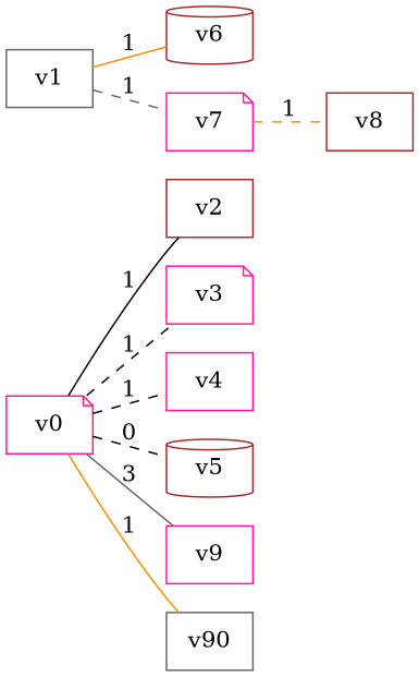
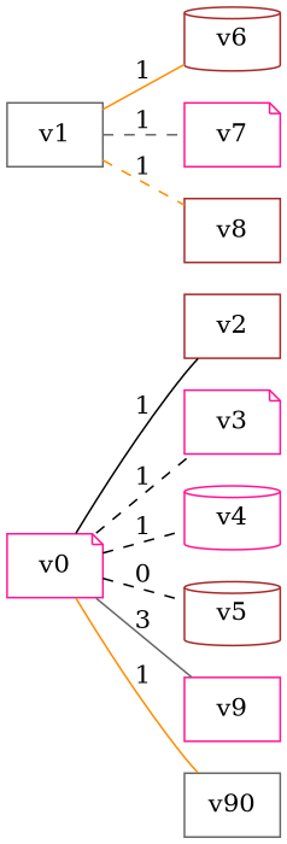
  graph {
    rankdir=LR
    node [color=deeppink shape=box]
    edge [color=black style=dashed]
    n1 [label=v0 shape=note]
    n2 [color=brown label=v2]
    n3 [label=v3 shape=note]
-   n4 [label=v4]
+   n4 [label=v4 shape=cylinder]
    n5 [color=brown label=v5 shape=cylinder]
    n6 [label=v9]
    n7 [color=gray40 label=v90]
    n8 [color=gray40 label=v1]
    n9 [color=brown label=v6 shape=cylinder]
    n10 [label=v7 shape=note]
    n11 [color=brown label=v8]
    n1 -- n2 [label=1 style=solid]
    n1 -- n3 [label=1]
    n1 -- n4 [label=1]
    n1 -- n5 [label=0]
    n1 -- n6 [color=gray40 label=3 style=solid]
    n1 -- n7 [color=darkorange label=1 style=solid]
    n8 -- n9 [color=darkorange label=1 style=solid]
    n8 -- n10 [color=gray40 label=1]
-   n10 -- n11 [color=darkorange label=1]
+   n8 -- n11 [color=darkorange label=1]
  }
